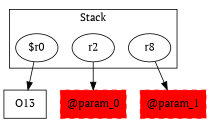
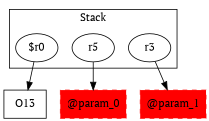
  digraph {
    fontname="PT Serif"
    rankDir=LR
    node [fontname="PT Serif"]
    edge [fontname="PT Serif"]
    "$r0"
-   r5 [label=r2]
-   r3 [label=r8]
+   r5
+   r3
    n4 [label=O13 shape=box]
    "@param_0" [color=red shape=box style="filled,dashed"]
    "@param_1" [color=red shape=box style="filled,dashed"]
    subgraph cluster_1 {
      label=Stack
      "$r0"
      r5
      r3
    }
    "$r0" -> n4
    r5 -> "@param_0"
    r3 -> "@param_1"
  }
